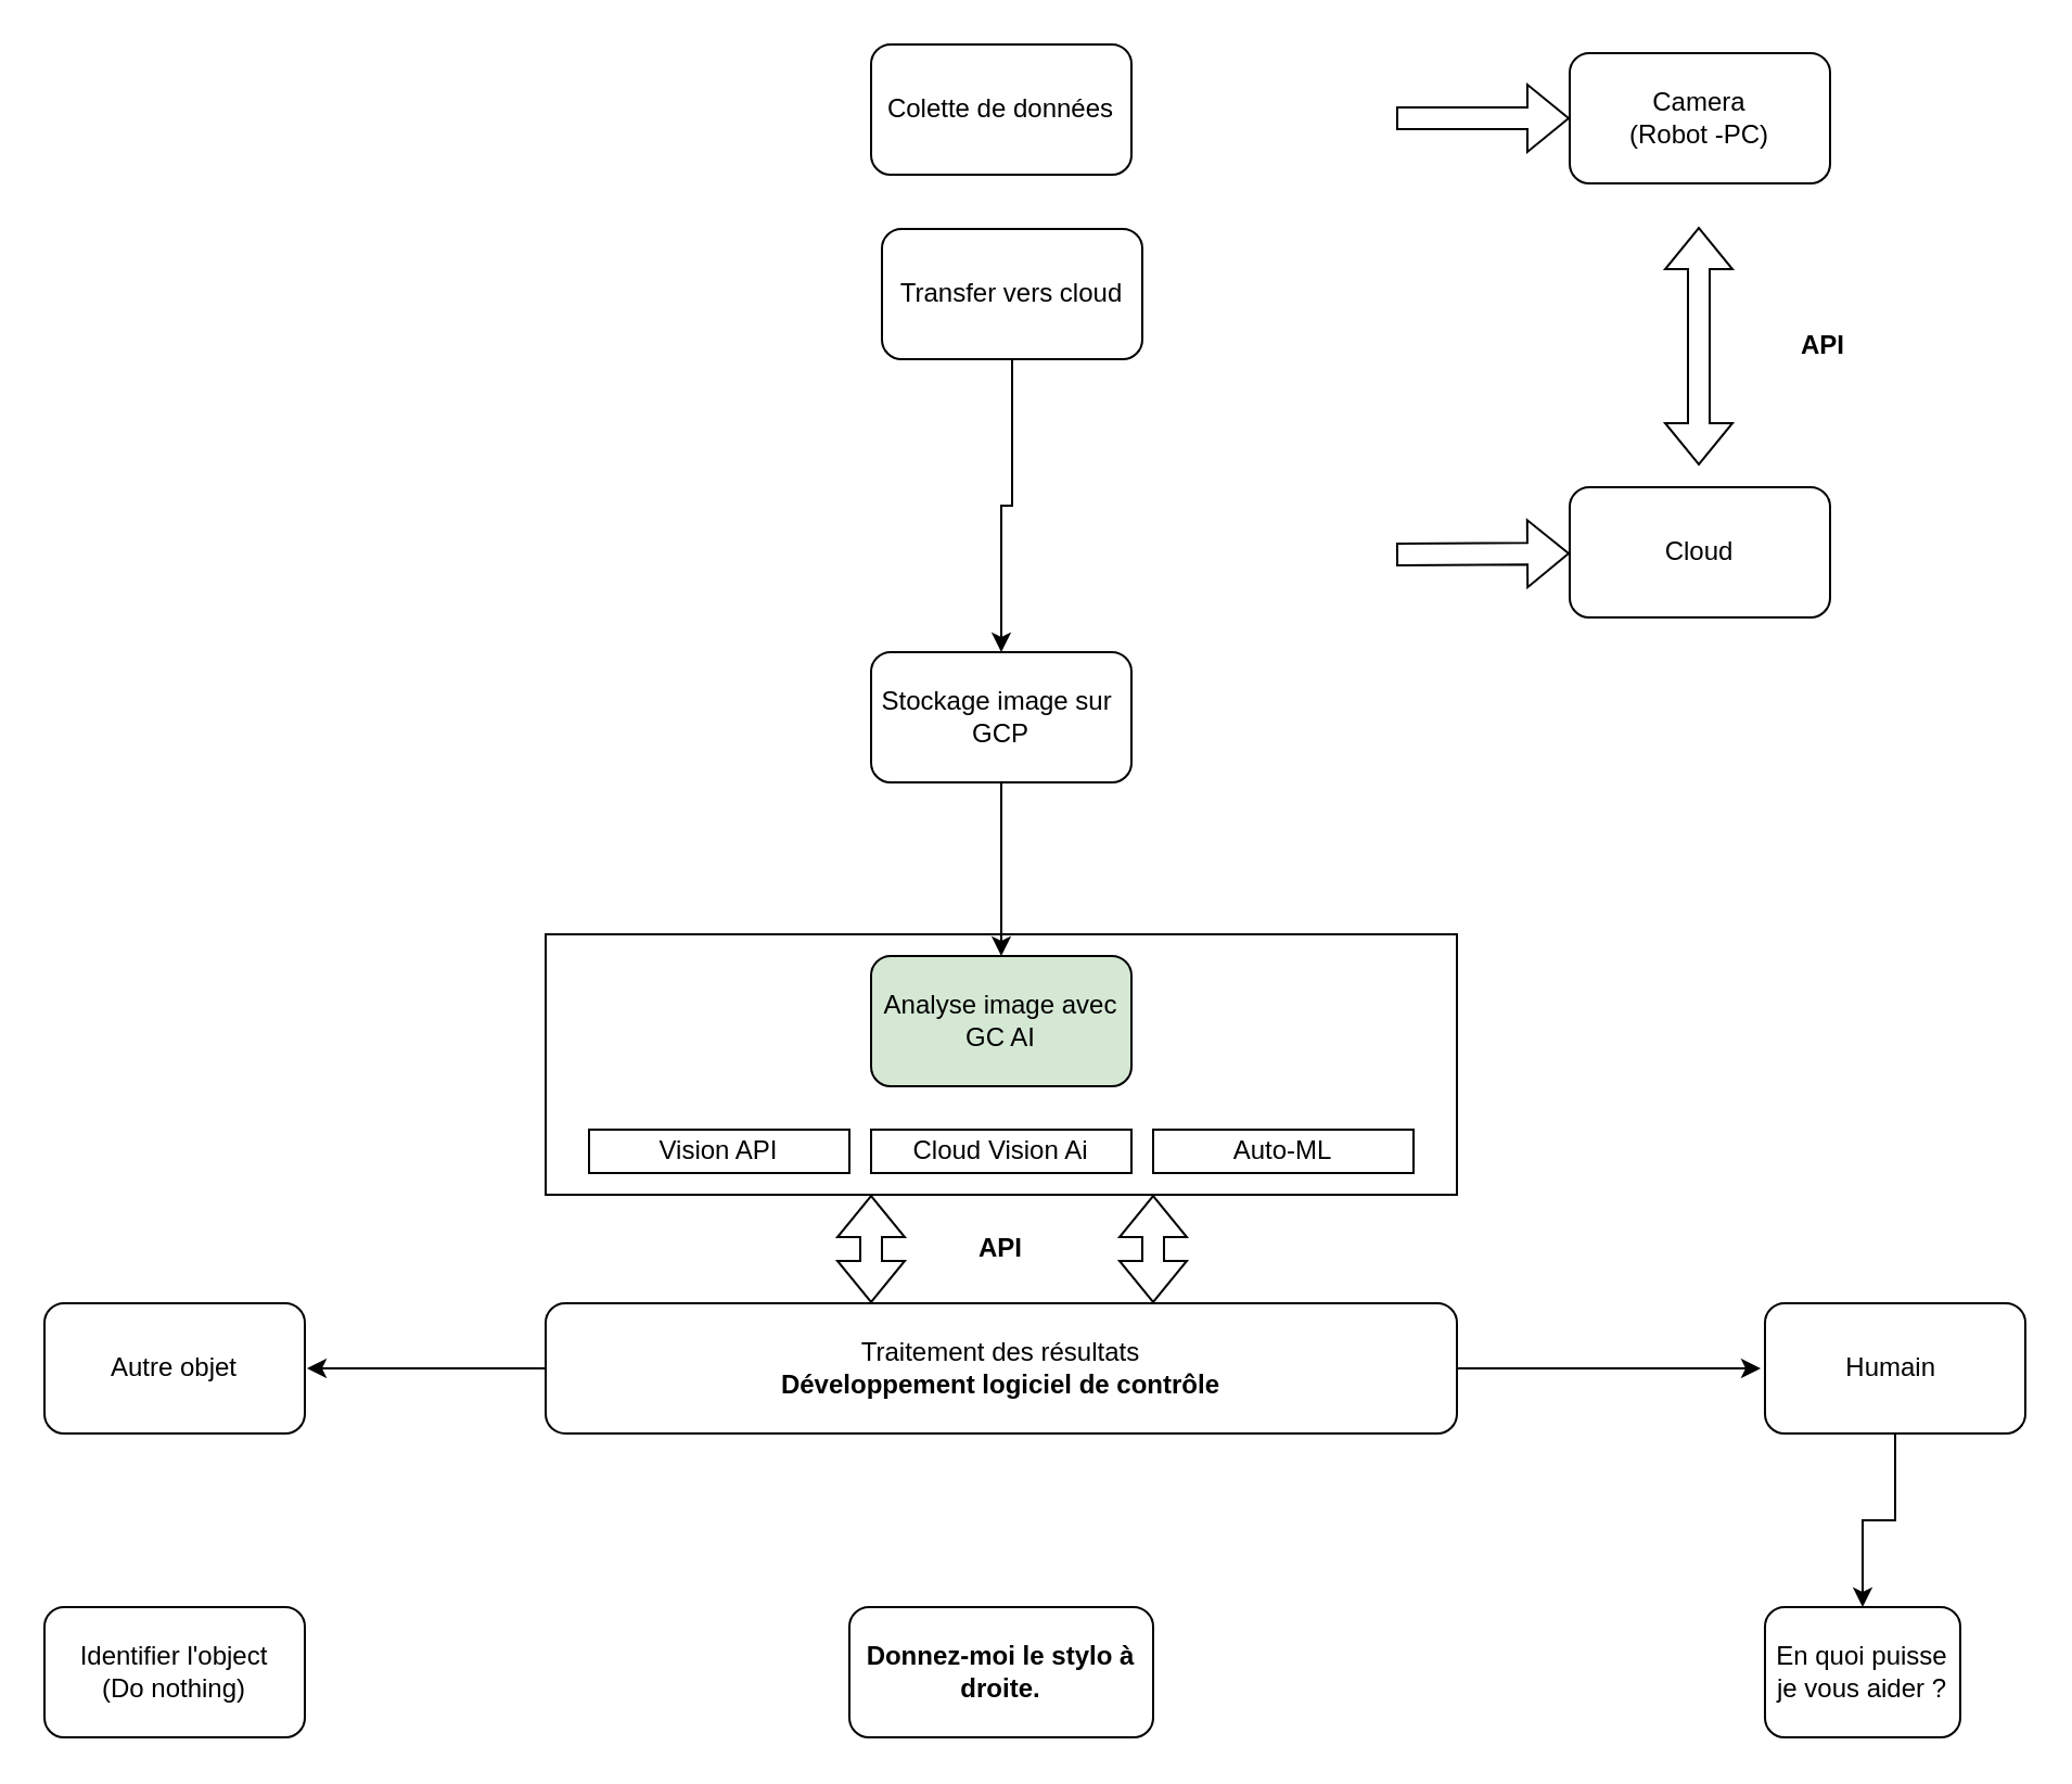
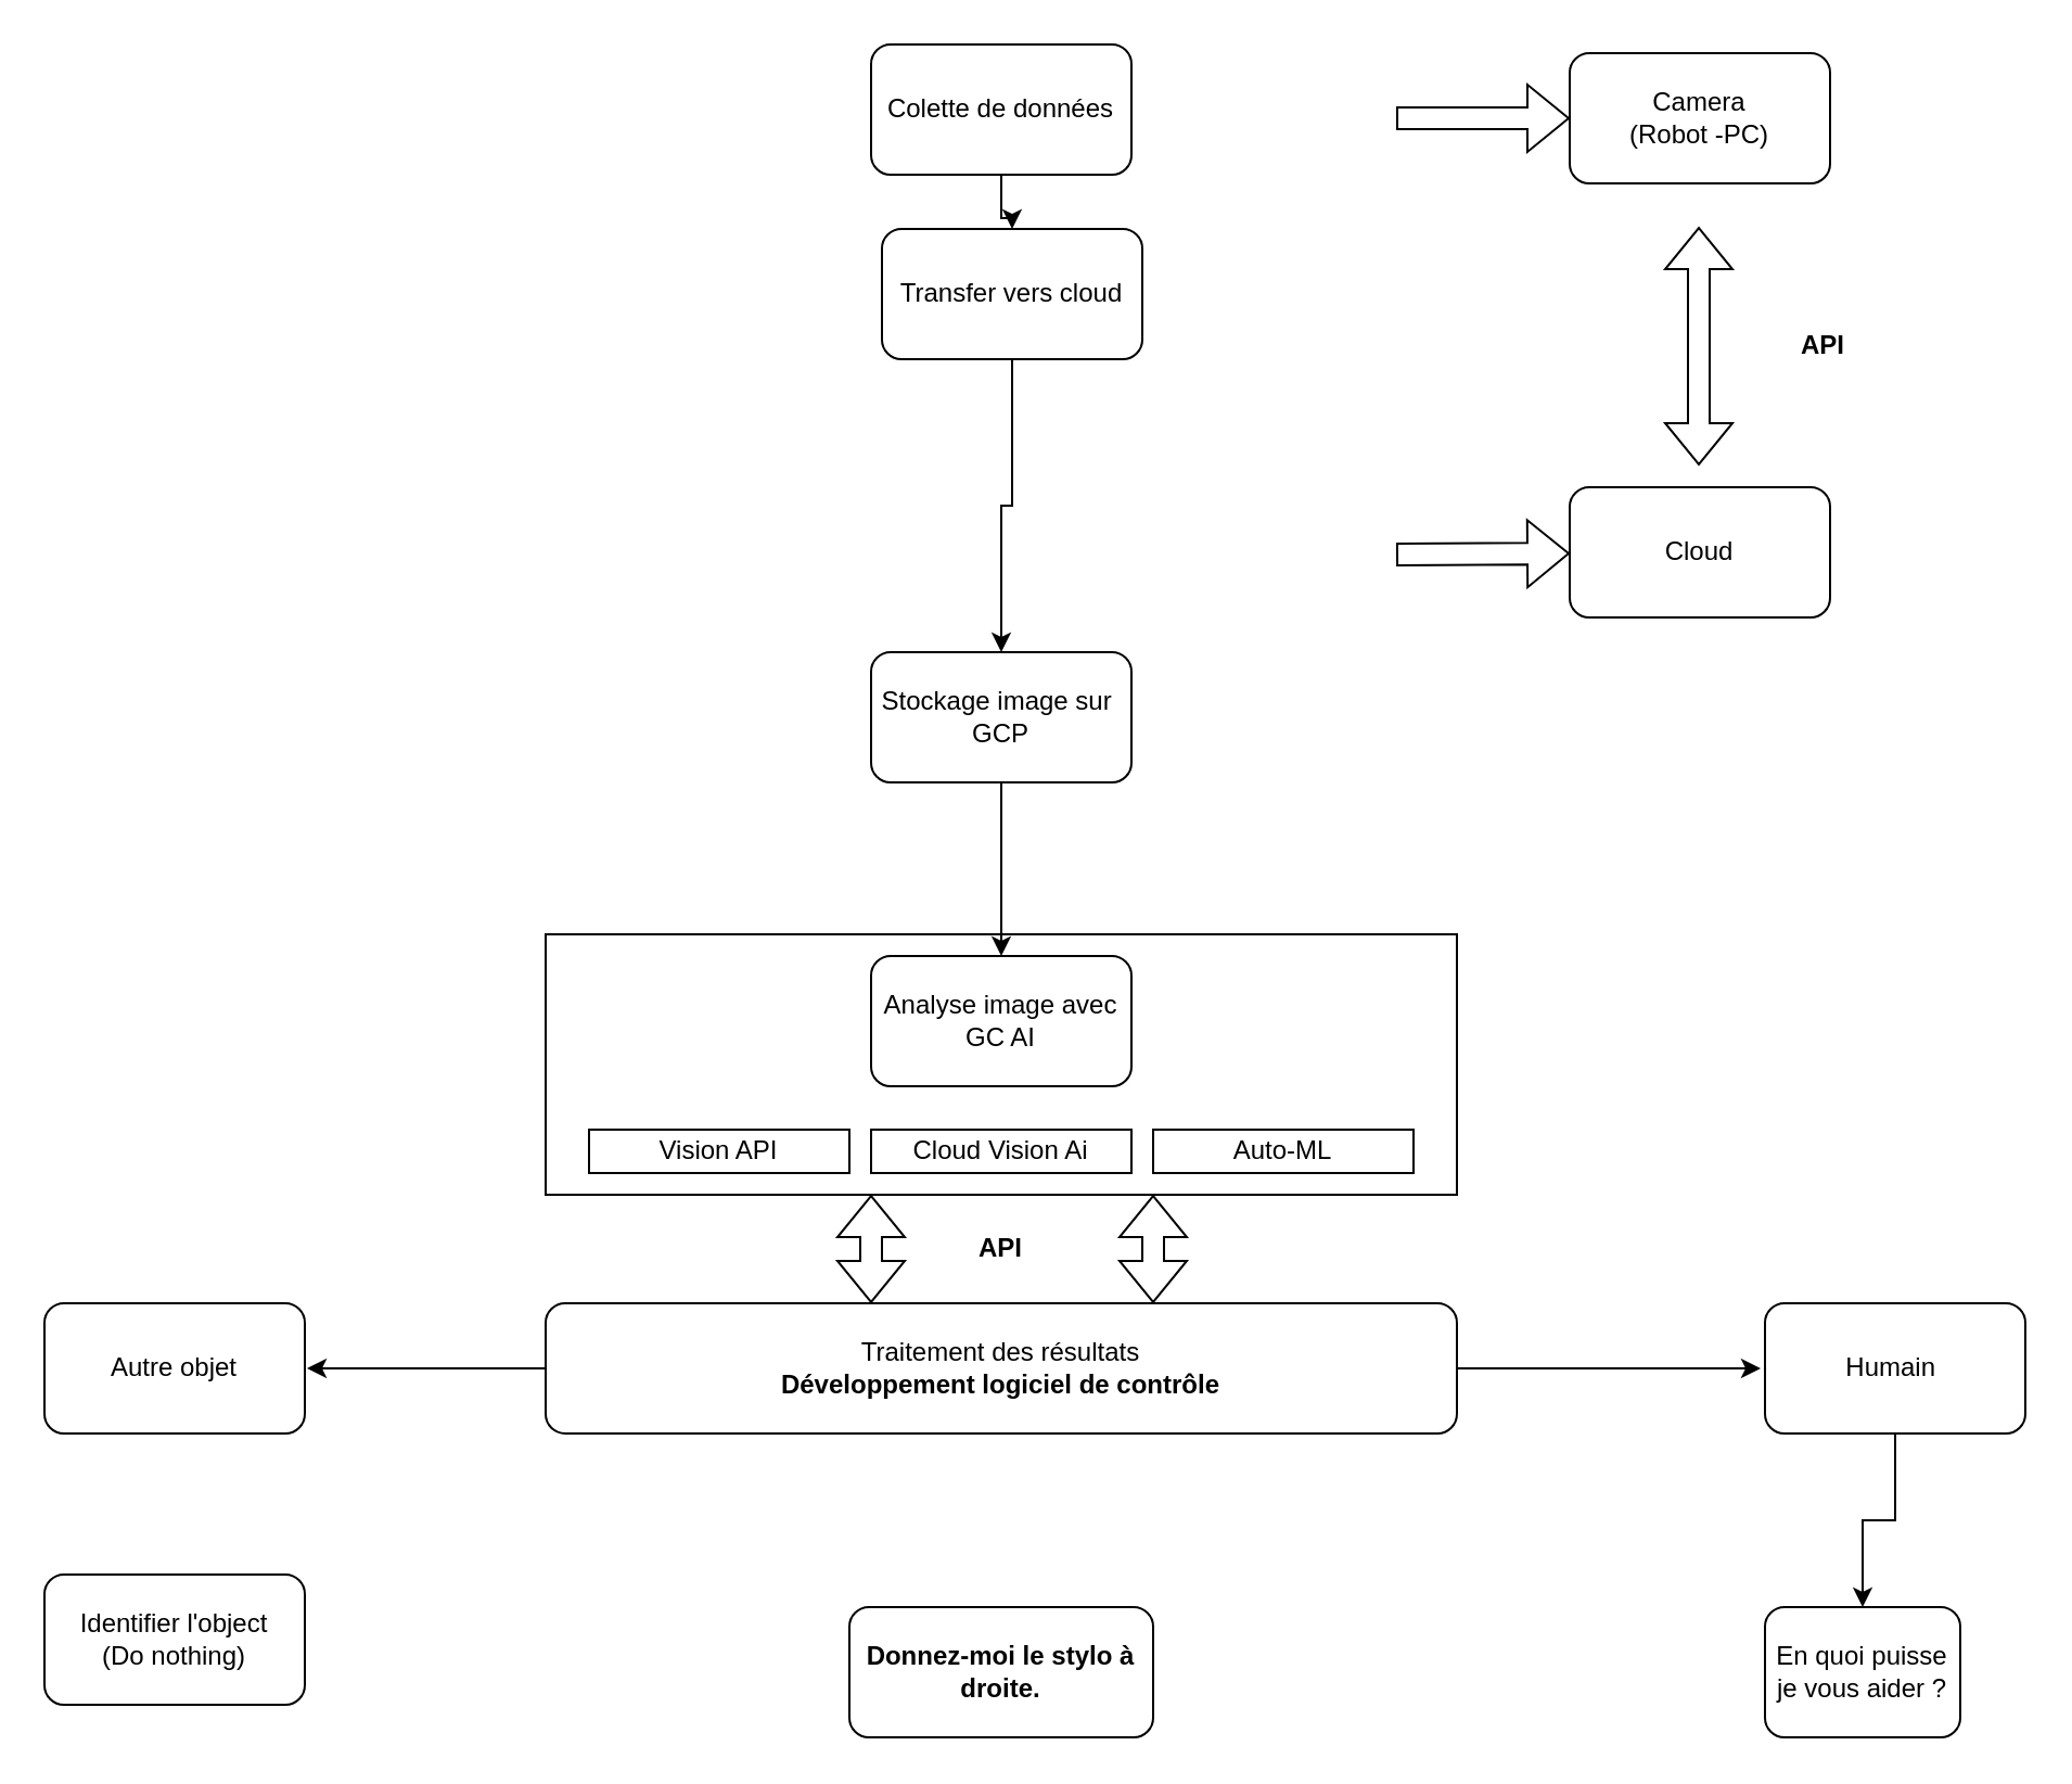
  <mxCell id="0" />
  <mxCell id="1" parent="0" />
  <mxCell id="2" value="" style="rounded=0;whiteSpace=wrap;html=1;" vertex="1" parent="1"><mxGeometry x="251" y="430" width="420" height="120" as="geometry" /></mxCell>
+ <mxCell id="3" value="" style="edgeStyle=orthogonalEdgeStyle;rounded=0;orthogonalLoop=1;jettySize=auto;html=1;" edge="1" parent="1" source="4" target="6"><mxGeometry relative="1" as="geometry" /></mxCell>
  <mxCell id="4" value="Colette de données" style="rounded=1;whiteSpace=wrap;html=1;" vertex="1" parent="1"><mxGeometry x="401" y="20" width="120" height="60" as="geometry" /></mxCell>
  <mxCell id="5" value="" style="edgeStyle=orthogonalEdgeStyle;rounded=0;orthogonalLoop=1;jettySize=auto;html=1;" edge="1" parent="1" source="6" target="10"><mxGeometry relative="1" as="geometry" /></mxCell>
  <mxCell id="6" value="Transfer vers cloud" style="rounded=1;whiteSpace=wrap;html=1;" vertex="1" parent="1"><mxGeometry x="406" y="105" width="120" height="60" as="geometry" /></mxCell>
  <mxCell id="7" value="" style="shape=flexArrow;endArrow=classic;html=1;rounded=0;" edge="1" parent="1" target="8"><mxGeometry width="50" height="50" relative="1" as="geometry"><mxPoint x="643" y="54" as="sourcePoint" /><mxPoint x="673" y="53.5" as="targetPoint" /></mxGeometry></mxCell>
  <mxCell id="8" value="Camera&lt;br&gt;(Robot -PC)" style="rounded=1;whiteSpace=wrap;html=1;" vertex="1" parent="1"><mxGeometry x="723" y="24" width="120" height="60" as="geometry" /></mxCell>
  <mxCell id="9" value="" style="edgeStyle=orthogonalEdgeStyle;rounded=0;orthogonalLoop=1;jettySize=auto;html=1;" edge="1" parent="1" source="10" target="11"><mxGeometry relative="1" as="geometry" /></mxCell>
  <mxCell id="10" value="Stockage image sur&amp;nbsp; GCP" style="rounded=1;whiteSpace=wrap;html=1;" vertex="1" parent="1"><mxGeometry x="401" y="300" width="120" height="60" as="geometry" /></mxCell>
- <mxCell id="11" value="Analyse image avec GC AI" style="rounded=1;whiteSpace=wrap;html=1;fillColor=#d5e8d4;" vertex="1" parent="1"><mxGeometry x="401" y="440" width="120" height="60" as="geometry" /></mxCell>
+ <mxCell id="11" value="Analyse image avec GC AI" style="rounded=1;whiteSpace=wrap;html=1;" vertex="1" parent="1"><mxGeometry x="401" y="440" width="120" height="60" as="geometry" /></mxCell>
  <mxCell id="12" value="Cloud Vision Ai" style="rounded=0;whiteSpace=wrap;html=1;" vertex="1" parent="1"><mxGeometry x="401" y="520" width="120" height="20" as="geometry" /></mxCell>
  <mxCell id="13" value="Vision API" style="rounded=0;whiteSpace=wrap;html=1;" vertex="1" parent="1"><mxGeometry x="271" y="520" width="120" height="20" as="geometry" /></mxCell>
  <mxCell id="14" value="Auto-ML" style="rounded=0;whiteSpace=wrap;html=1;" vertex="1" parent="1"><mxGeometry x="531" y="520" width="120" height="20" as="geometry" /></mxCell>
  <mxCell id="15" value="" style="edgeStyle=orthogonalEdgeStyle;rounded=0;orthogonalLoop=1;jettySize=auto;html=1;" edge="1" parent="1" source="17"><mxGeometry relative="1" as="geometry"><mxPoint x="811" y="630" as="targetPoint" /></mxGeometry></mxCell>
  <mxCell id="16" value="" style="edgeStyle=orthogonalEdgeStyle;rounded=0;orthogonalLoop=1;jettySize=auto;html=1;" edge="1" parent="1" source="17"><mxGeometry relative="1" as="geometry"><mxPoint x="141" y="630" as="targetPoint" /><Array as="points"><mxPoint x="141" y="630" /><mxPoint x="141" y="630" /></Array></mxGeometry></mxCell>
  <mxCell id="17" value="Traitement des résultats&lt;br&gt;&lt;b&gt;Développement logiciel de contrôle&lt;/b&gt;" style="rounded=1;whiteSpace=wrap;html=1;" vertex="1" parent="1"><mxGeometry x="251" y="600" width="420" height="60" as="geometry" /></mxCell>
  <mxCell id="18" value="" style="edgeStyle=orthogonalEdgeStyle;rounded=0;orthogonalLoop=1;jettySize=auto;html=1;" edge="1" parent="1" source="19" target="22"><mxGeometry relative="1" as="geometry" /></mxCell>
  <mxCell id="19" value="Humain&amp;nbsp;&lt;br&gt;" style="whiteSpace=wrap;html=1;rounded=1;" vertex="1" parent="1"><mxGeometry x="813" y="600" width="120" height="60" as="geometry" /></mxCell>
  <mxCell id="20" value="Autre objet" style="whiteSpace=wrap;html=1;rounded=1;" vertex="1" parent="1"><mxGeometry x="20" y="600" width="120" height="60" as="geometry" /></mxCell>
- <mxCell id="21" value="Identifier l'object&lt;br&gt;(Do nothing)" style="whiteSpace=wrap;html=1;rounded=1;" vertex="1" parent="1"><mxGeometry x="20" y="740" width="120" height="60" as="geometry" /></mxCell>
+ <mxCell id="21" value="Identifier l'object&lt;br&gt;(Do nothing)" style="whiteSpace=wrap;html=1;rounded=1;" vertex="1" parent="1"><mxGeometry x="20" y="725" width="120" height="60" as="geometry" /></mxCell>
  <mxCell id="22" value="En quoi puisse je vous aider ?" style="whiteSpace=wrap;html=1;rounded=1;" vertex="1" parent="1"><mxGeometry x="813" y="740" width="90" height="60" as="geometry" /></mxCell>
  <mxCell id="23" value="" style="shape=flexArrow;endArrow=classic;html=1;rounded=0;" edge="1" parent="1"><mxGeometry width="50" height="50" relative="1" as="geometry"><mxPoint x="643" y="255" as="sourcePoint" /><mxPoint x="723" y="254.5" as="targetPoint" /></mxGeometry></mxCell>
  <mxCell id="24" value="Cloud" style="rounded=1;whiteSpace=wrap;html=1;" vertex="1" parent="1"><mxGeometry x="723" y="224" width="120" height="60" as="geometry" /></mxCell>
  <mxCell id="25" value="" style="shape=flexArrow;endArrow=classic;startArrow=classic;html=1;rounded=0;" edge="1" parent="1"><mxGeometry width="100" height="100" relative="1" as="geometry"><mxPoint x="782.5" y="214" as="sourcePoint" /><mxPoint x="782.5" y="104" as="targetPoint" /></mxGeometry></mxCell>
  <mxCell id="26" value="" style="shape=flexArrow;endArrow=classic;startArrow=classic;html=1;rounded=0;" edge="1" parent="1"><mxGeometry width="100" height="100" relative="1" as="geometry"><mxPoint x="401" y="600" as="sourcePoint" /><mxPoint x="401" y="550" as="targetPoint" /></mxGeometry></mxCell>
  <mxCell id="27" value="" style="shape=flexArrow;endArrow=classic;startArrow=classic;html=1;rounded=0;" edge="1" parent="1"><mxGeometry width="100" height="100" relative="1" as="geometry"><mxPoint x="531" y="600" as="sourcePoint" /><mxPoint x="531" y="550" as="targetPoint" /></mxGeometry></mxCell>
  <mxCell id="28" value="&lt;b&gt;API&lt;/b&gt;" style="text;html=1;strokeColor=none;fillColor=none;align=center;verticalAlign=middle;whiteSpace=wrap;rounded=0;" vertex="1" parent="1"><mxGeometry x="810" y="144" width="60" height="30" as="geometry" /></mxCell>
  <mxCell id="29" value="&lt;b&gt;API&lt;/b&gt;" style="text;html=1;strokeColor=none;fillColor=none;align=center;verticalAlign=middle;whiteSpace=wrap;rounded=0;" vertex="1" parent="1"><mxGeometry x="431" y="560" width="60" height="30" as="geometry" /></mxCell>
  <mxCell id="30" value="&lt;b&gt;Donnez-moi le stylo à droite.&lt;/b&gt;" style="whiteSpace=wrap;html=1;rounded=1;" vertex="1" parent="1"><mxGeometry x="391" y="740" width="140" height="60" as="geometry" /></mxCell>
